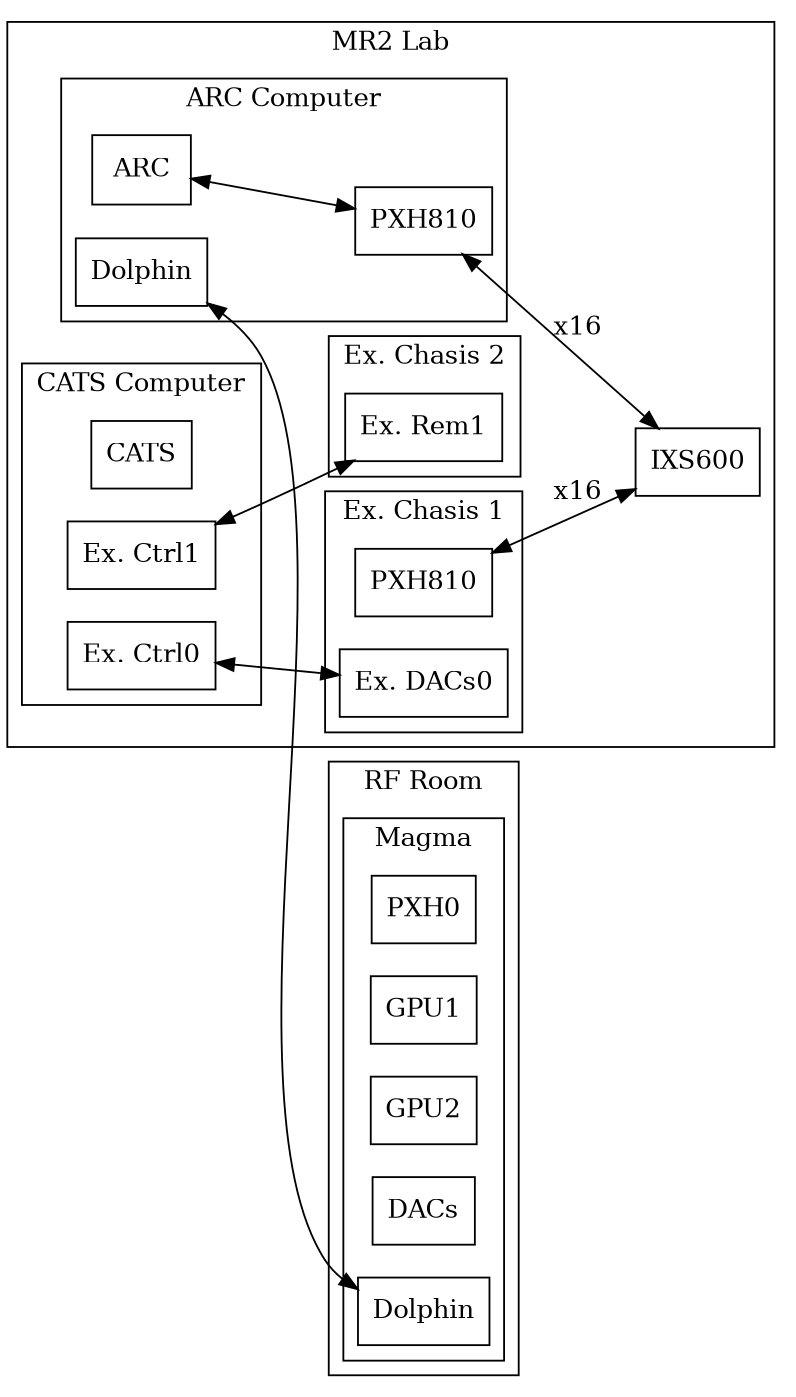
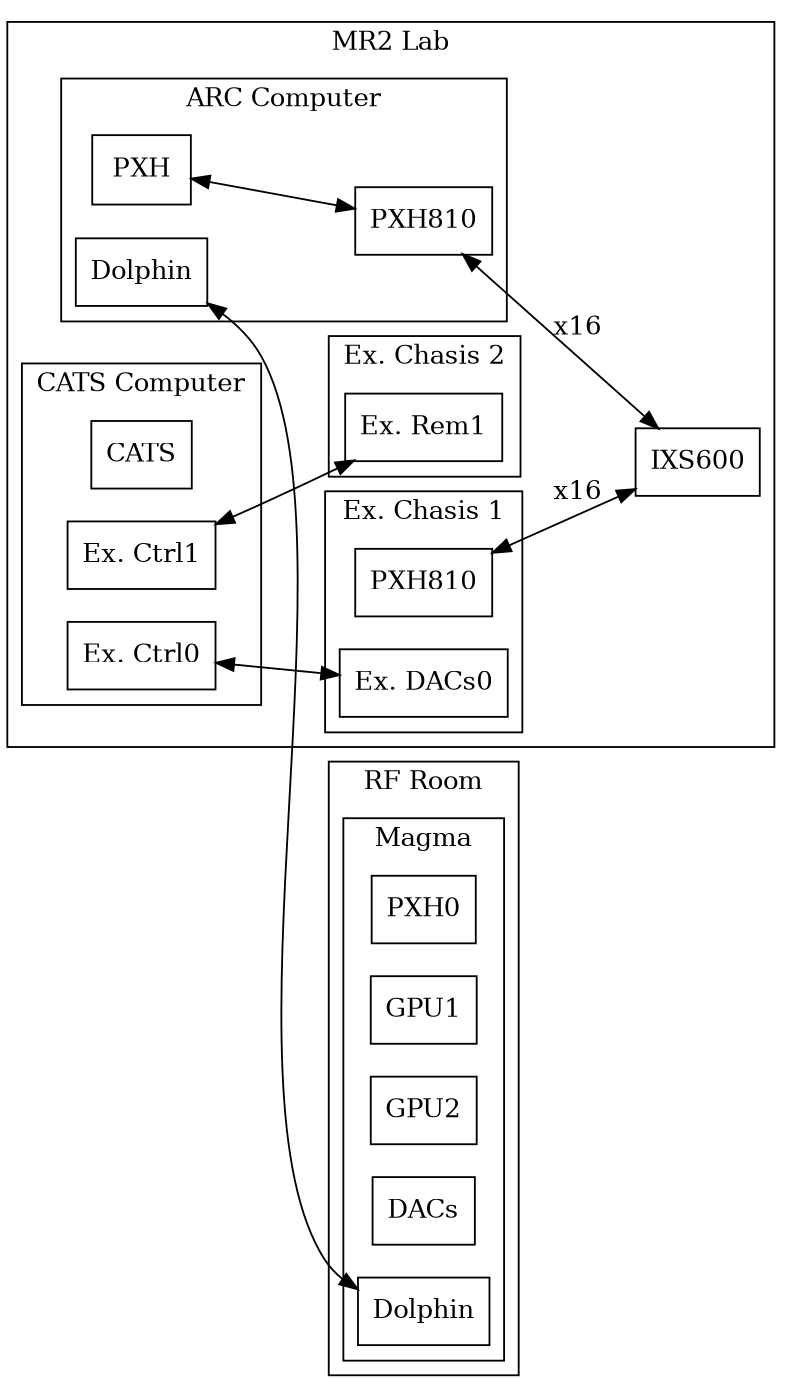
  digraph {
    rankdir=LR
    node [shape=record]
    edge [dir=both]
-   n1 [label=ARC]
+   n1 [label=PXH]
    n2 [label=PXH810]
    n3 [label=Dolphin]
    n4 [label=CATS]
    n5 [label="Ex. Ctrl0"]
    n6 [label="Ex. Ctrl1"]
    n7 [label=PXH810]
    n8 [label="Ex. DACs0"]
    n9 [label="Ex. Rem1"]
    n10 [label=IXS600]
    n11 [label=PXH0]
    n12 [label=GPU1]
    n13 [label=GPU2]
    n14 [label=DACs]
    n15 [label=Dolphin]
    subgraph cluster_1 {
      label="MR2 Lab"
      n10
      subgraph cluster_2 {
        label="ARC Computer"
        n1
        n2
        n3
      }
      subgraph cluster_3 {
        label="CATS Computer"
        n4
        n5
        n6
      }
      subgraph cluster_4 {
        label="Ex. Chasis 1"
        n7
        n8
      }
      subgraph cluster_5 {
        label="Ex. Chasis 2"
        n9
      }
    }
    subgraph cluster_6 {
      label="RF Room"
      subgraph cluster_7 {
        label=Magma
        n11
        n12
        n13
        n14
        n15
      }
    }
    n1 -> n2
    n2 -> n10 [label=x16]
    n3 -> n15
    n5 -> n8
    n6 -> n9
    n7 -> n10 [label=x16]
  }
